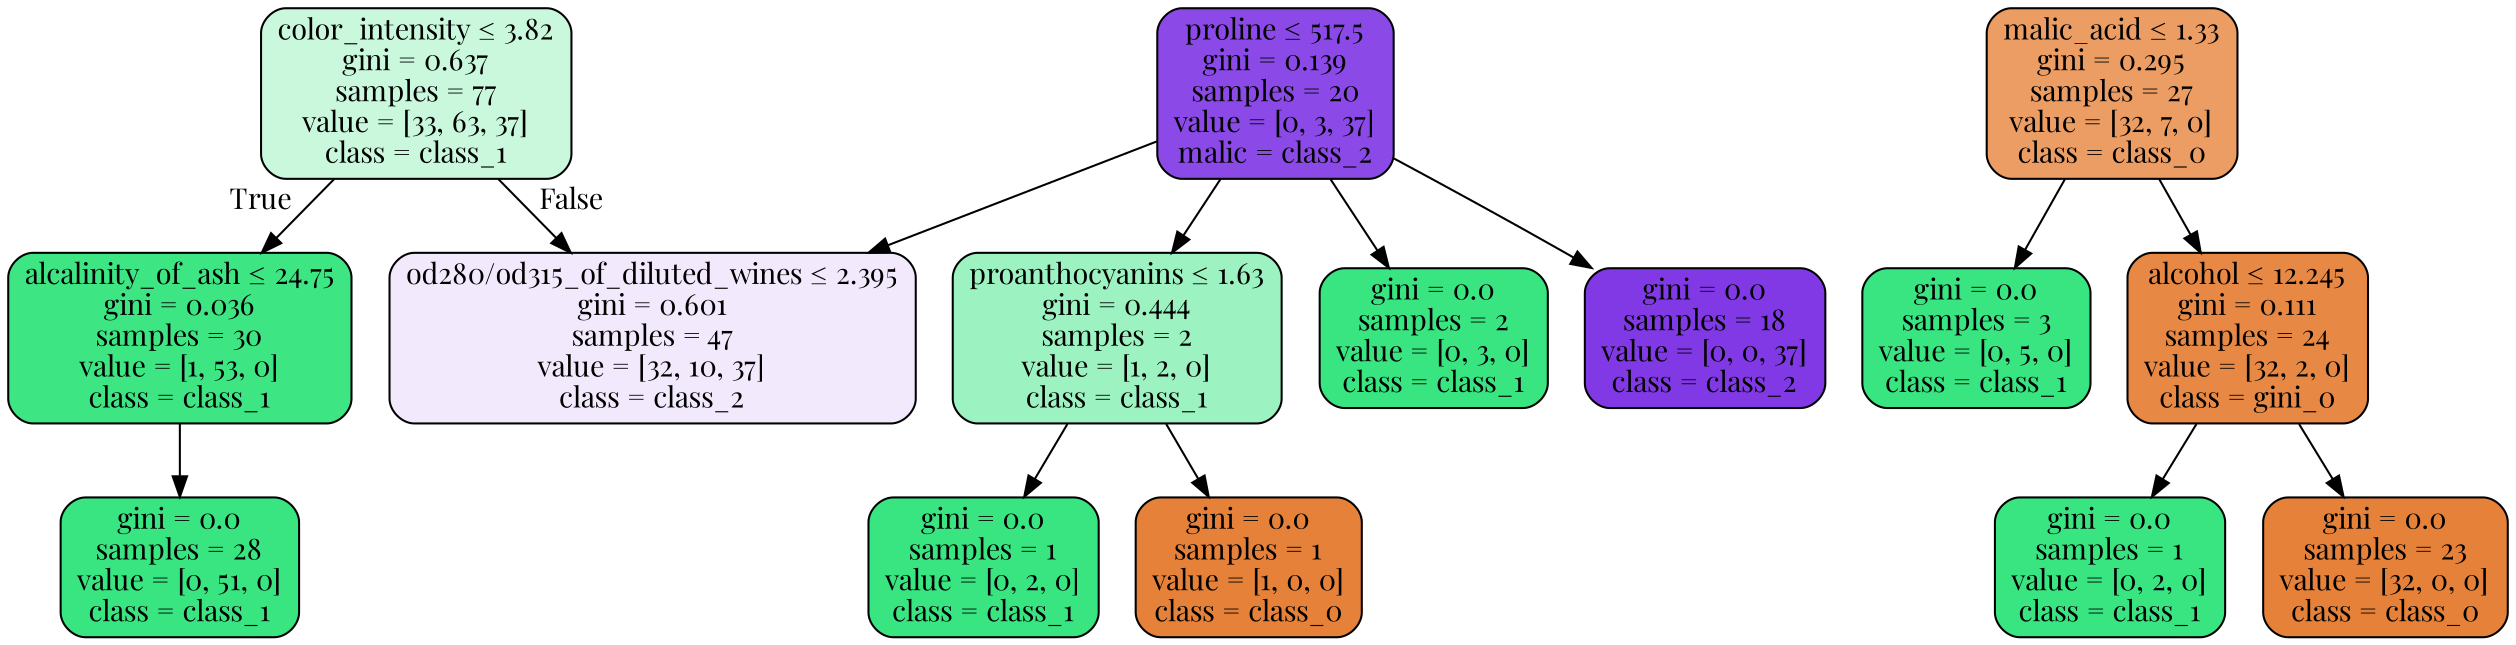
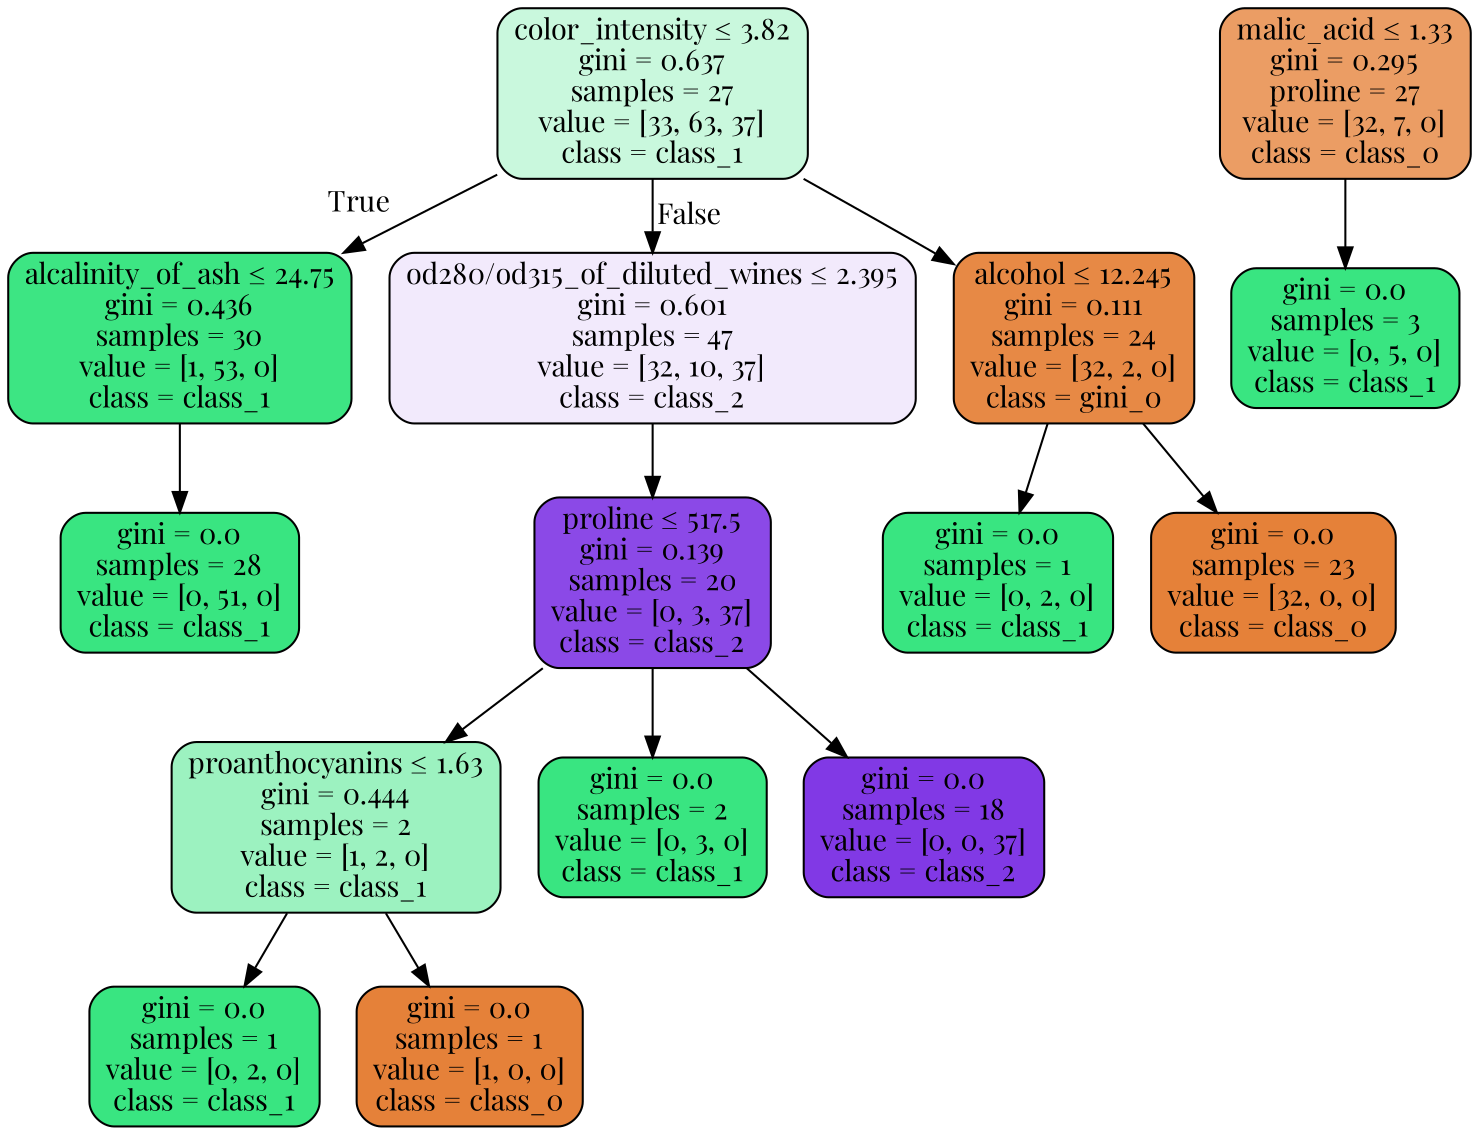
  digraph {
    fontname="Playfair Display"
    node [color=black fillcolor="#39e581" fontname="Playfair Display" shape=box style="filled, rounded"]
    edge [fontname="Playfair Display"]
-   n1 [fillcolor="#c9f8dd" label=<color_intensity &le; 3.82<br/>gini = 0.637<br/>samples = 77<br/>value = [33, 63, 37]<br/>class = class_1>]
-   n2 [fillcolor="#3de583" label=<alcalinity_of_ash &le; 24.75<br/>gini = 0.036<br/>samples = 30<br/>value = [1, 53, 0]<br/>class = class_1>]
+   n1 [fillcolor="#c9f8dd" label=<color_intensity &le; 3.82<br/>gini = 0.637<br/>samples = 27<br/>value = [33, 63, 37]<br/>class = class_1>]
+   n2 [fillcolor="#3de583" label=<alcalinity_of_ash &le; 24.75<br/>gini = 0.436<br/>samples = 30<br/>value = [1, 53, 0]<br/>class = class_1>]
    n3 [fillcolor="#f2eafc" label=<od280/od315_of_diluted_wines &le; 2.395<br/>gini = 0.601<br/>samples = 47<br/>value = [32, 10, 37]<br/>class = class_2>]
    n4 [label=<gini = 0.0<br/>samples = 28<br/>value = [0, 51, 0]<br/>class = class_1>]
-   n5 [fillcolor="#8b49e7" label=<proline &le; 517.5<br/>gini = 0.139<br/>samples = 20<br/>value = [0, 3, 37]<br/>malic = class_2>]
+   n5 [fillcolor="#8b49e7" label=<proline &le; 517.5<br/>gini = 0.139<br/>samples = 20<br/>value = [0, 3, 37]<br/>class = class_2>]
    n6 [fillcolor="#9cf2c0" label=<proanthocyanins &le; 1.63<br/>gini = 0.444<br/>samples = 2<br/>value = [1, 2, 0]<br/>class = class_1>]
    n7 [label=<gini = 0.0<br/>samples = 1<br/>value = [0, 2, 0]<br/>class = class_1>]
    n8 [fillcolor="#e58139" label=<gini = 0.0<br/>samples = 1<br/>value = [1, 0, 0]<br/>class = class_0>]
    n9 [label=<gini = 0.0<br/>samples = 2<br/>value = [0, 3, 0]<br/>class = class_1>]
    n10 [fillcolor="#8139e5" label=<gini = 0.0<br/>samples = 18<br/>value = [0, 0, 37]<br/>class = class_2>]
-   n11 [fillcolor="#eb9d64" label=<malic_acid &le; 1.33<br/>gini = 0.295<br/>samples = 27<br/>value = [32, 7, 0]<br/>class = class_0>]
+   n11 [fillcolor="#eb9d64" label=<malic_acid &le; 1.33<br/>gini = 0.295<br/>proline = 27<br/>value = [32, 7, 0]<br/>class = class_0>]
    n12 [label=<gini = 0.0<br/>samples = 3<br/>value = [0, 5, 0]<br/>class = class_1>]
    n13 [fillcolor="#e78945" label=<alcohol &le; 12.245<br/>gini = 0.111<br/>samples = 24<br/>value = [32, 2, 0]<br/>class = gini_0>]
    n14 [label=<gini = 0.0<br/>samples = 1<br/>value = [0, 2, 0]<br/>class = class_1>]
    n15 [fillcolor="#e58139" label=<gini = 0.0<br/>samples = 23<br/>value = [32, 0, 0]<br/>class = class_0>]
    n1 -> n2 [headlabel=True labelangle=45 labeldistance=2.5]
    n1 -> n3 [headlabel=False labelangle=-45 labeldistance=2.5]
    n2 -> n4
-   n5 -> n3
+   n3 -> n5
    n5 -> n6
    n5 -> n9
    n5 -> n10
    n6 -> n7
    n6 -> n8
    n11 -> n12
-   n11 -> n13
+   n1 -> n13
    n13 -> n14
    n13 -> n15
  }
